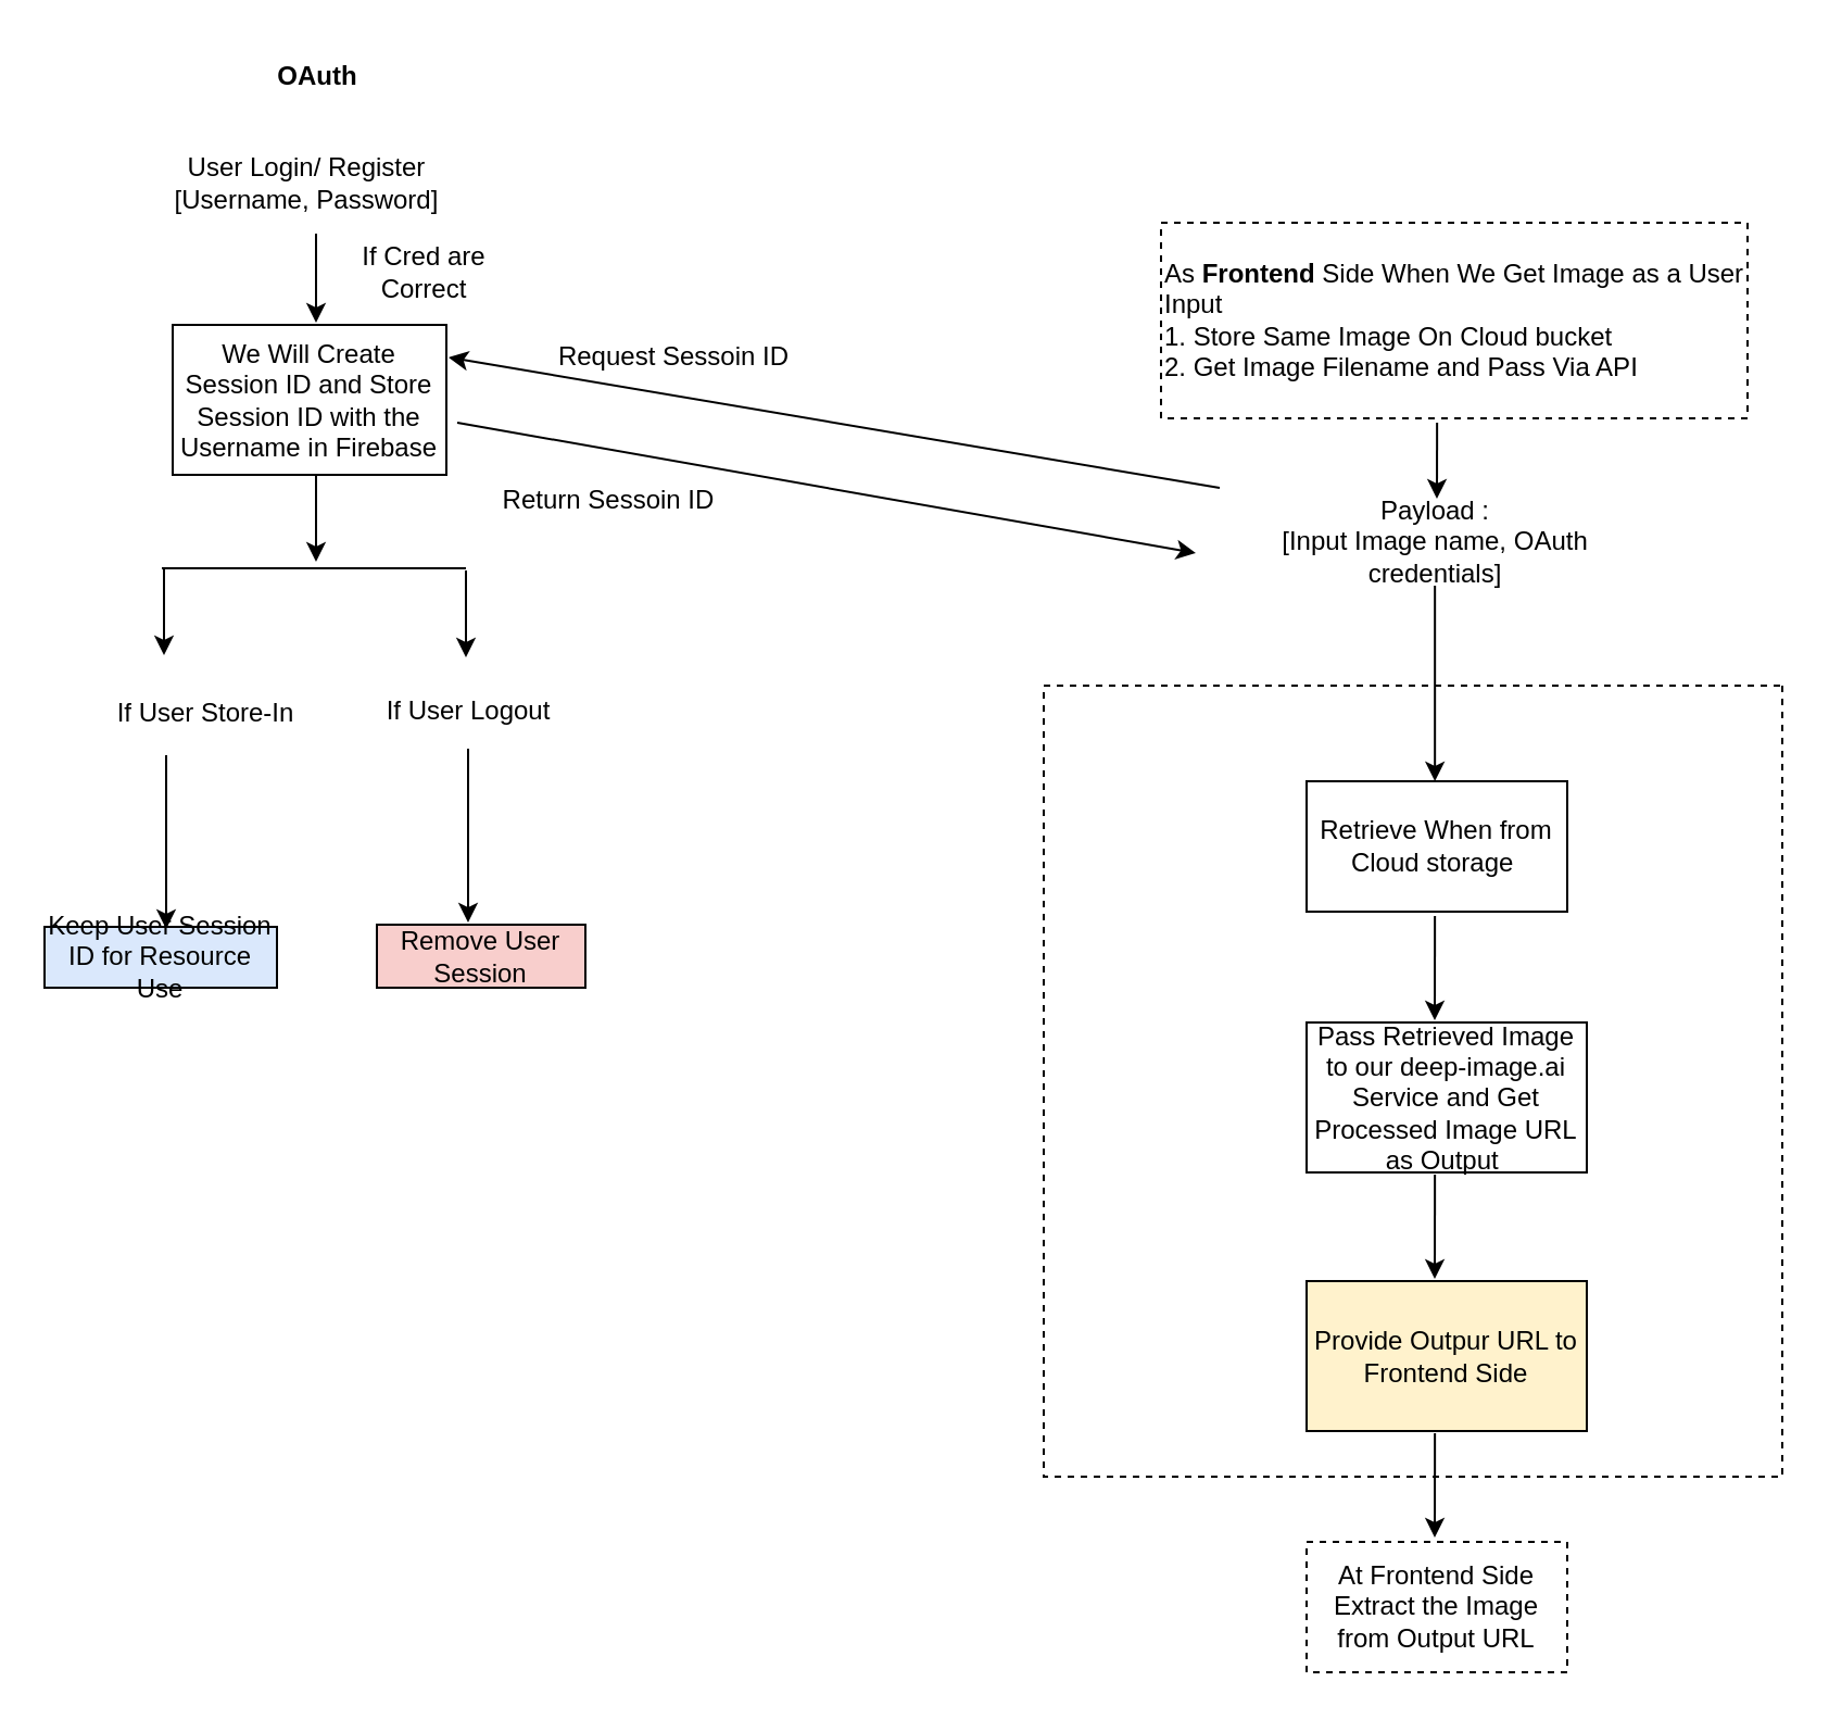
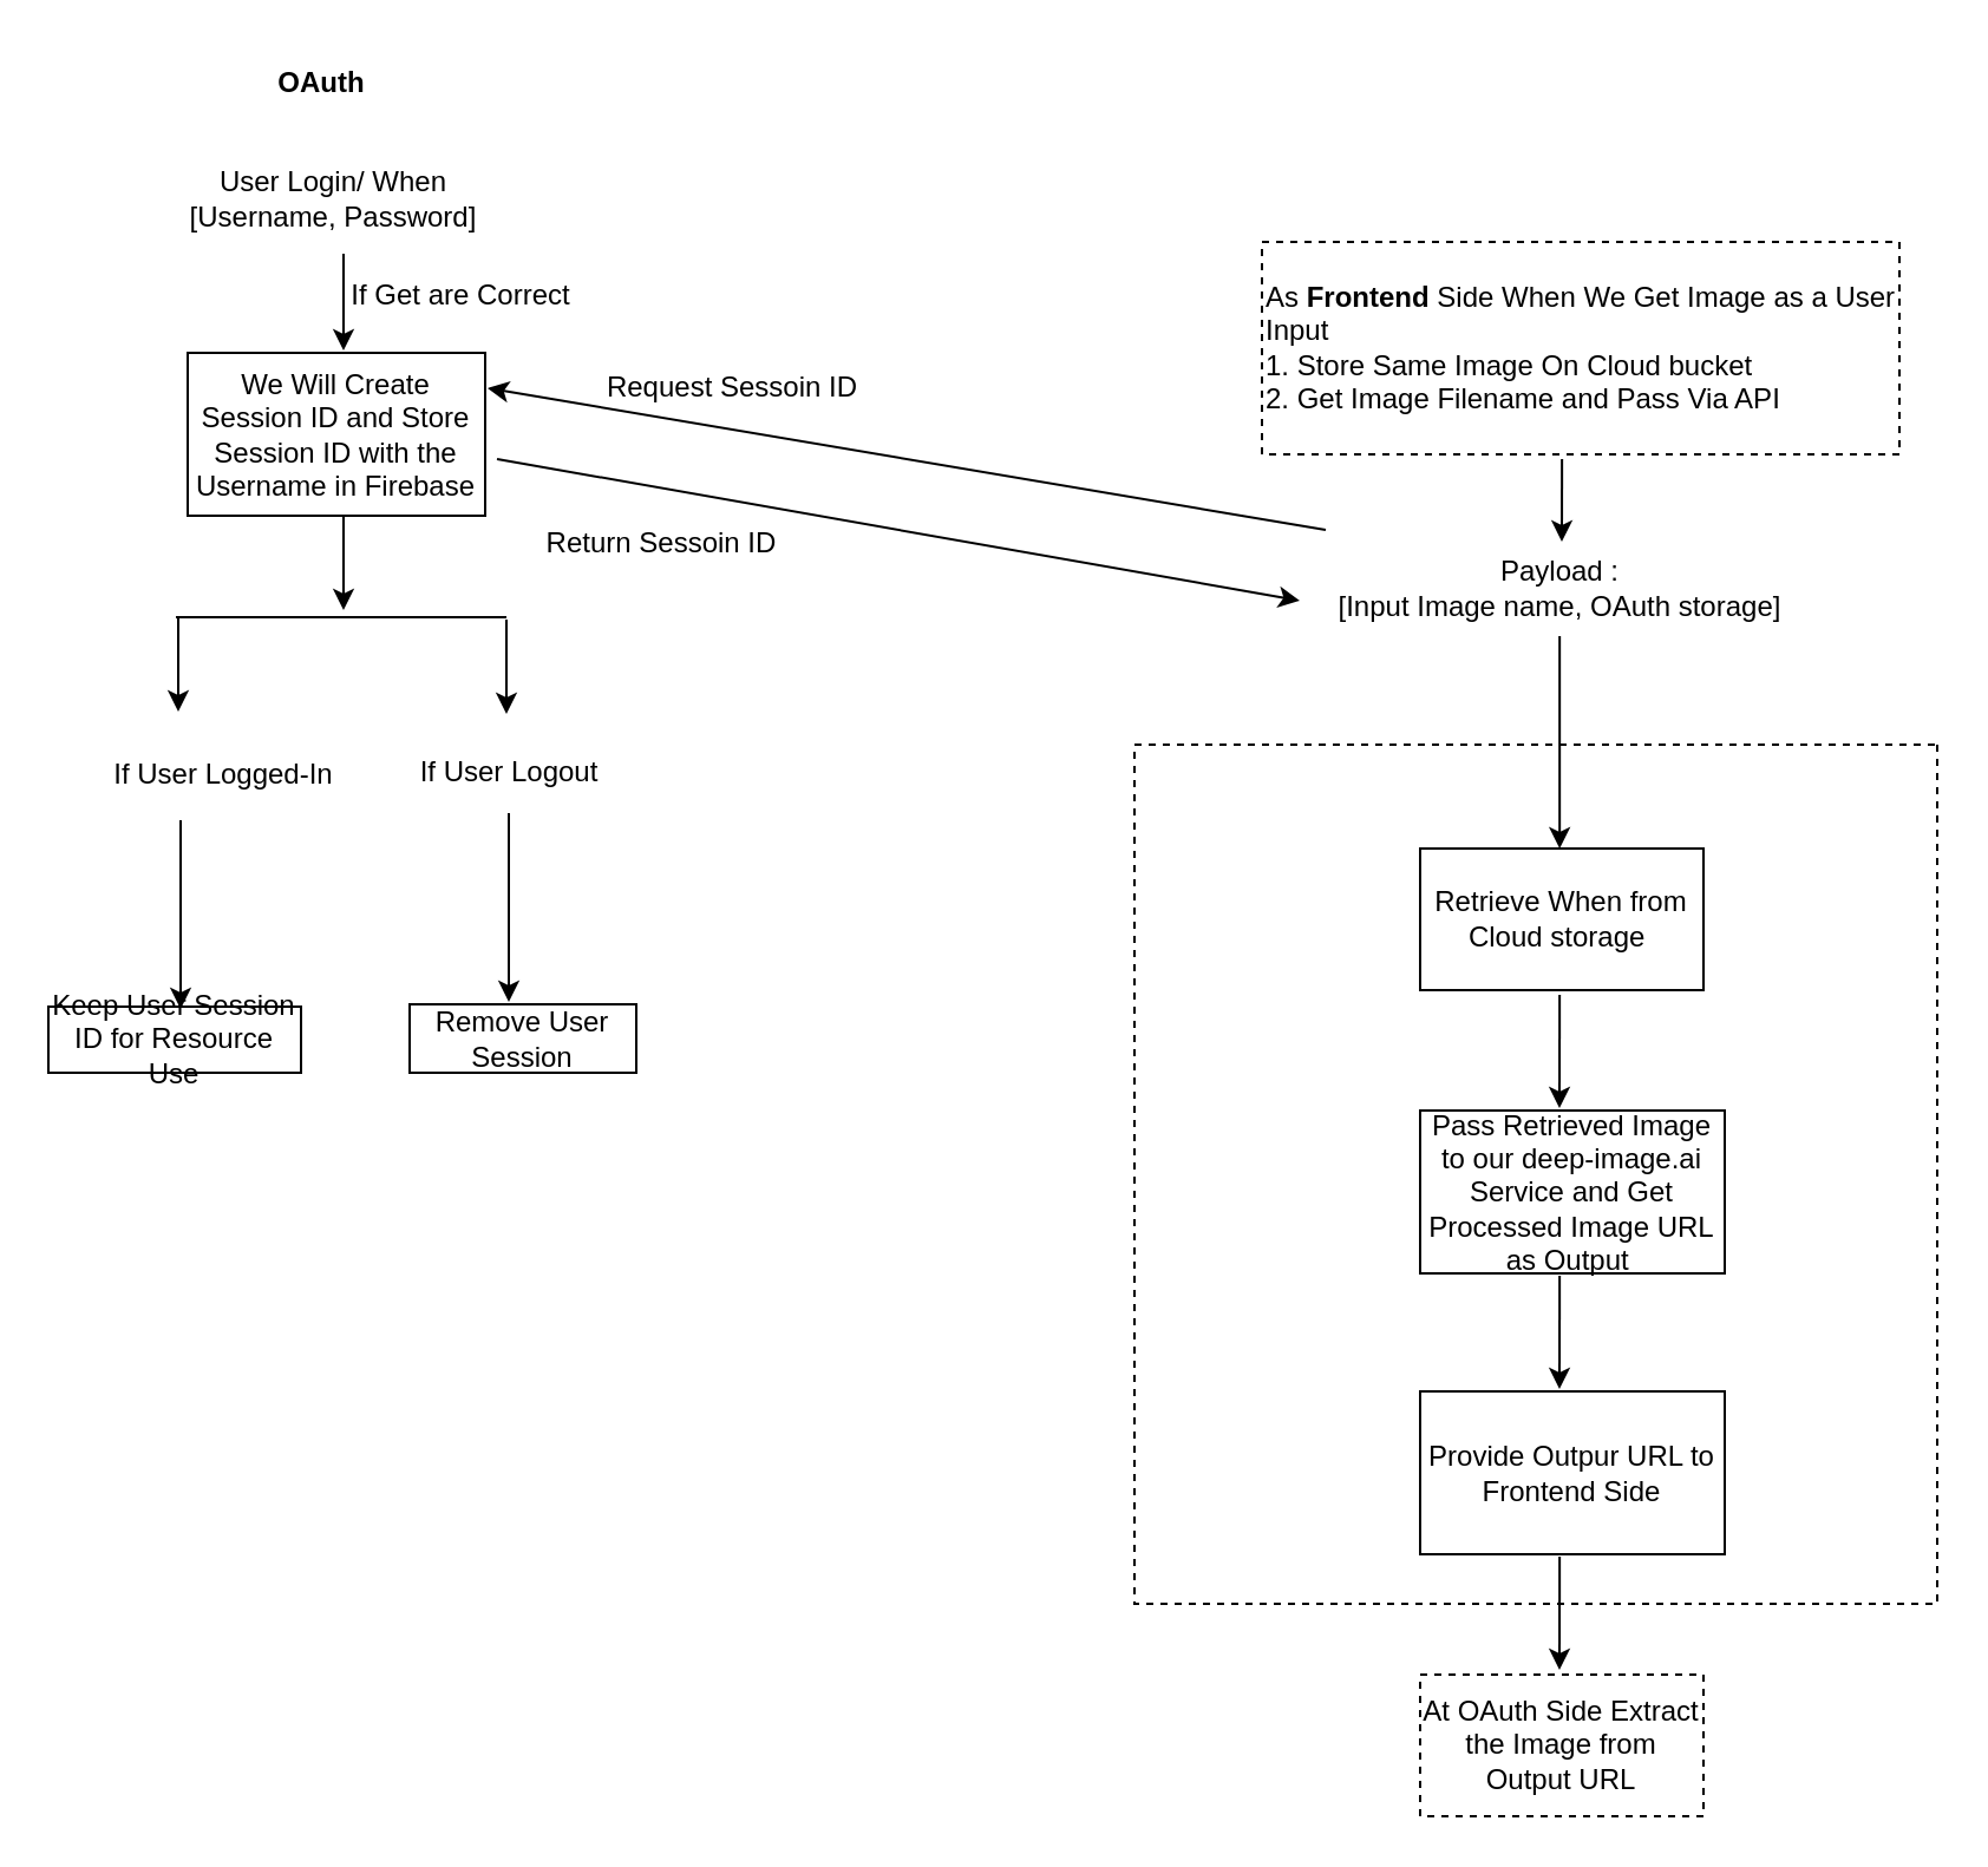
  <mxCell id="0" />
  <mxCell id="1" parent="0" />
  <mxCell id="2" value="" style="rounded=0;whiteSpace=wrap;html=1;direction=south;dashed=1;" vertex="1" parent="1"><mxGeometry x="480" y="315" width="340" height="364" as="geometry" /></mxCell>
- <mxCell id="3" value="Payload :&lt;div&gt;[Input Image name, OAuth credentials]&lt;/div&gt;" style="text;html=1;align=center;verticalAlign=middle;whiteSpace=wrap;rounded=0;" vertex="1" parent="1"><mxGeometry x="561" y="234" width="199" height="30" as="geometry" /></mxCell>
+ <mxCell id="3" value="Payload :&lt;div&gt;[Input Image name, OAuth storage]&lt;/div&gt;" style="text;html=1;align=center;verticalAlign=middle;whiteSpace=wrap;rounded=0;" vertex="1" parent="1"><mxGeometry x="561" y="234" width="199" height="30" as="geometry" /></mxCell>
  <mxCell id="4" value="" style="endArrow=classic;html=1;rounded=0;" edge="1" parent="1"><mxGeometry width="50" height="50" relative="1" as="geometry"><mxPoint x="660.08" y="269" as="sourcePoint" /><mxPoint x="660.08" y="359" as="targetPoint" /></mxGeometry></mxCell>
  <mxCell id="5" value="Retrieve When from Cloud storage&amp;nbsp;" style="rounded=0;whiteSpace=wrap;html=1;" vertex="1" parent="1"><mxGeometry x="601" y="359" width="120" height="60" as="geometry" /></mxCell>
  <mxCell id="6" value="As &lt;b&gt;Frontend&lt;/b&gt; Side When We Get Image as a User Input&lt;div&gt;1. Store Same Image On Cloud bucket&lt;/div&gt;&lt;div&gt;2. Get Image Filename and Pass Via API&lt;/div&gt;" style="rounded=0;whiteSpace=wrap;html=1;align=left;dashed=1;" vertex="1" parent="1"><mxGeometry x="534" y="102" width="270" height="90" as="geometry" /></mxCell>
  <mxCell id="7" value="" style="endArrow=classic;html=1;rounded=0;" edge="1" parent="1"><mxGeometry width="50" height="50" relative="1" as="geometry"><mxPoint x="661.08" y="194" as="sourcePoint" /><mxPoint x="661" y="229" as="targetPoint" /></mxGeometry></mxCell>
  <mxCell id="8" value="" style="endArrow=classic;html=1;rounded=0;" edge="1" parent="1"><mxGeometry width="50" height="50" relative="1" as="geometry"><mxPoint x="660.08" y="421" as="sourcePoint" /><mxPoint x="660" y="469" as="targetPoint" /></mxGeometry></mxCell>
  <mxCell id="9" value="Pass Retrieved Image to our deep-image.ai Service and Get Processed Image URL as Output&amp;nbsp;" style="rounded=0;whiteSpace=wrap;html=1;" vertex="1" parent="1"><mxGeometry x="601" y="470" width="129" height="69" as="geometry" /></mxCell>
  <mxCell id="10" value="" style="endArrow=classic;html=1;rounded=0;" edge="1" parent="1"><mxGeometry width="50" height="50" relative="1" as="geometry"><mxPoint x="660.08" y="540" as="sourcePoint" /><mxPoint x="660" y="588" as="targetPoint" /></mxGeometry></mxCell>
- <mxCell id="11" value="Provide Outpur URL to Frontend Side" style="rounded=0;whiteSpace=wrap;html=1;fillColor=#fff2cc;" vertex="1" parent="1"><mxGeometry x="601" y="589" width="129" height="69" as="geometry" /></mxCell>
+ <mxCell id="11" value="Provide Outpur URL to Frontend Side" style="rounded=0;whiteSpace=wrap;html=1;" vertex="1" parent="1"><mxGeometry x="601" y="589" width="129" height="69" as="geometry" /></mxCell>
  <mxCell id="12" value="" style="endArrow=classic;html=1;rounded=0;" edge="1" parent="1"><mxGeometry width="50" height="50" relative="1" as="geometry"><mxPoint x="660.08" y="659" as="sourcePoint" /><mxPoint x="660" y="707" as="targetPoint" /></mxGeometry></mxCell>
- <mxCell id="13" value="At Frontend Side Extract the Image from Output URL" style="rounded=0;whiteSpace=wrap;html=1;dashed=1;" vertex="1" parent="1"><mxGeometry x="601" y="709" width="120" height="60" as="geometry" /></mxCell>
- <mxCell id="14" value="&lt;b&gt;OAuth&lt;/b&gt;" style="text;html=1;align=center;verticalAlign=middle;whiteSpace=wrap;rounded=0;" vertex="1" parent="1"><mxGeometry x="116" y="20" width="60" height="30" as="geometry" /></mxCell>
- <mxCell id="15" value="User Login/ Register&lt;div&gt;[Username, Password]&lt;/div&gt;" style="text;html=1;align=center;verticalAlign=middle;whiteSpace=wrap;rounded=0;" vertex="1" parent="1"><mxGeometry x="76" y="69" width="130" height="30" as="geometry" /></mxCell>
+ <mxCell id="13" value="At OAuth Side Extract the Image from Output URL" style="rounded=0;whiteSpace=wrap;html=1;dashed=1;" vertex="1" parent="1"><mxGeometry x="601" y="709" width="120" height="60" as="geometry" /></mxCell>
+ <mxCell id="14" value="&lt;b&gt;OAuth&lt;/b&gt;" style="text;html=1;align=center;verticalAlign=middle;whiteSpace=wrap;rounded=0;" vertex="1" parent="1"><mxGeometry x="106" y="20" width="60" height="30" as="geometry" /></mxCell>
+ <mxCell id="15" value="User Login/ When&lt;div&gt;[Username, Password]&lt;/div&gt;" style="text;html=1;align=center;verticalAlign=middle;whiteSpace=wrap;rounded=0;" vertex="1" parent="1"><mxGeometry x="76" y="69" width="130" height="30" as="geometry" /></mxCell>
  <mxCell id="16" value="" style="endArrow=classic;html=1;rounded=0;" edge="1" parent="1"><mxGeometry width="50" height="50" relative="1" as="geometry"><mxPoint x="145" y="107" as="sourcePoint" /><mxPoint x="145" y="148" as="targetPoint" /></mxGeometry></mxCell>
- <mxCell id="17" value="If Cred are Correct" style="text;html=1;align=center;verticalAlign=middle;whiteSpace=wrap;rounded=0;" vertex="1" parent="1"><mxGeometry x="145" y="110" width="100" height="30" as="geometry" /></mxCell>
+ <mxCell id="17" value="If Get are Correct" style="text;html=1;align=center;verticalAlign=middle;whiteSpace=wrap;rounded=0;" vertex="1" parent="1"><mxGeometry x="145" y="110" width="100" height="30" as="geometry" /></mxCell>
  <mxCell id="18" value="We Will Create Session ID and Store Session ID with the Username in Firebase" style="rounded=0;whiteSpace=wrap;html=1;" vertex="1" parent="1"><mxGeometry x="79" y="149" width="126" height="69" as="geometry" /></mxCell>
  <mxCell id="19" value="" style="endArrow=classic;html=1;rounded=0;" edge="1" parent="1"><mxGeometry width="50" height="50" relative="1" as="geometry"><mxPoint x="145" y="218" as="sourcePoint" /><mxPoint x="145" y="258" as="targetPoint" /></mxGeometry></mxCell>
  <mxCell id="20" value="" style="endArrow=none;html=1;rounded=0;" edge="1" parent="1"><mxGeometry width="50" height="50" relative="1" as="geometry"><mxPoint x="74" y="261" as="sourcePoint" /><mxPoint x="214" y="261" as="targetPoint" /></mxGeometry></mxCell>
  <mxCell id="21" value="" style="endArrow=classic;html=1;rounded=0;" edge="1" parent="1"><mxGeometry width="50" height="50" relative="1" as="geometry"><mxPoint x="75" y="261" as="sourcePoint" /><mxPoint x="75" y="301" as="targetPoint" /></mxGeometry></mxCell>
  <mxCell id="22" value="" style="endArrow=classic;html=1;rounded=0;" edge="1" parent="1"><mxGeometry width="50" height="50" relative="1" as="geometry"><mxPoint x="214" y="262" as="sourcePoint" /><mxPoint x="214" y="302" as="targetPoint" /></mxGeometry></mxCell>
  <mxCell id="23" value="" style="endArrow=classic;html=1;rounded=0;" edge="1" parent="1"><mxGeometry width="50" height="50" relative="1" as="geometry"><mxPoint y="194" as="sourcePoint" x="210" /><mxPoint x="550" y="254" as="targetPoint" /></mxGeometry></mxCell>
  <mxCell id="24" value="" style="endArrow=classic;html=1;rounded=0;entryX=1.008;entryY=0.362;entryDx=0;entryDy=0;entryPerimeter=0;exitX=0;exitY=0;exitDx=0;exitDy=0;" edge="1" parent="1"><mxGeometry width="50" height="50" relative="1" as="geometry"><mxPoint x="561" y="224" as="sourcePoint" /><mxPoint x="206.008" y="163.978" as="targetPoint" /></mxGeometry></mxCell>
  <mxCell id="25" value="Return Sessoin ID" style="text;html=1;align=center;verticalAlign=middle;whiteSpace=wrap;rounded=0;rotation=0;" vertex="1" parent="1"><mxGeometry y="214" width="140" height="31" as="geometry" x="210" /></mxCell>
  <mxCell id="26" value="If User Logout" style="text;html=1;align=center;verticalAlign=middle;whiteSpace=wrap;rounded=0;" vertex="1" parent="1"><mxGeometry x="168" y="312" width="95" height="30" as="geometry" /></mxCell>
- <mxCell id="27" value="If User Store-In" style="text;html=1;align=center;verticalAlign=middle;whiteSpace=wrap;rounded=0;" vertex="1" parent="1"><mxGeometry x="47" y="313" width="95" height="30" as="geometry" /></mxCell>
+ <mxCell id="27" value="If User Logged-In" style="text;html=1;align=center;verticalAlign=middle;whiteSpace=wrap;rounded=0;" vertex="1" parent="1"><mxGeometry x="47" y="313" width="95" height="30" as="geometry" /></mxCell>
  <mxCell id="28" value="" style="endArrow=classic;html=1;rounded=0;" edge="1" parent="1"><mxGeometry width="50" height="50" relative="1" as="geometry"><mxPoint x="76" y="347" as="sourcePoint" /><mxPoint x="76" y="427" as="targetPoint" /></mxGeometry></mxCell>
  <mxCell id="29" value="" style="endArrow=classic;html=1;rounded=0;" edge="1" parent="1"><mxGeometry width="50" height="50" relative="1" as="geometry"><mxPoint x="215" y="344" as="sourcePoint" /><mxPoint x="215" y="424" as="targetPoint" /></mxGeometry></mxCell>
- <mxCell id="30" value="Remove User Session" style="rounded=0;whiteSpace=wrap;html=1;fillColor=#f8cecc;" vertex="1" parent="1"><mxGeometry x="173" y="425" width="96" height="29" as="geometry" /></mxCell>
- <mxCell id="31" value="Keep User Session ID for Resource Use" style="rounded=0;whiteSpace=wrap;html=1;fillColor=#dae8fc;" vertex="1" parent="1"><mxGeometry x="20" y="426" width="107" height="28" as="geometry" /></mxCell>
+ <mxCell id="30" value="Remove User Session" style="rounded=0;whiteSpace=wrap;html=1;" vertex="1" parent="1"><mxGeometry x="173" y="425" width="96" height="29" as="geometry" /></mxCell>
+ <mxCell id="31" value="Keep User Session ID for Resource Use" style="rounded=0;whiteSpace=wrap;html=1;" vertex="1" parent="1"><mxGeometry x="20" y="426" width="107" height="28" as="geometry" /></mxCell>
  <mxCell id="32" value="Request Sessoin ID" style="text;html=1;align=center;verticalAlign=middle;whiteSpace=wrap;rounded=0;rotation=0;" vertex="1" parent="1"><mxGeometry x="240" y="148" width="140" height="31" as="geometry" /></mxCell>
